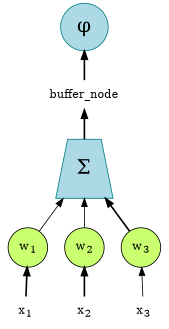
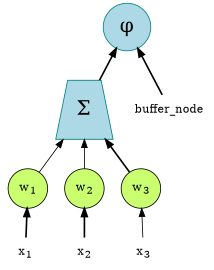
  digraph {
    rankdir=BT
    node [shape=plaintext style=filled]
    edge [style=bold]
    n1 [label=<x<sub>1</sub>> style=""]
    n2 [fillcolor=darkolivegreen1 label=<w<sub>1</sub>> shape=circle]
    n3 [color=teal fillcolor=lightblue fontsize=25 label="Σ" shape=trapezium width=.8]
    n4 [label=<x<sub>2</sub>> style=""]
    n5 [fillcolor=darkolivegreen1 label=<w<sub>2</sub>> shape=circle]
    n6 [label=<x<sub>3</sub>> style=""]
    n7 [fillcolor=darkolivegreen1 label=<w<sub>3</sub>> shape=circle]
    n8 [color=teal fillcolor=lightblue fontsize=25 label="φ" shape=circle width=.8]
    buffer_node [color=gray40 width=0 style=""]
    n1 -> n2
    n2 -> n3 [style=solid]
-   n3 -> buffer_node
+   n3 -> n8
    n4 -> n5
    n5 -> n3 [style=solid]
    n6 -> n7 [style=solid]
    n7 -> n3
    buffer_node -> n8
  }
